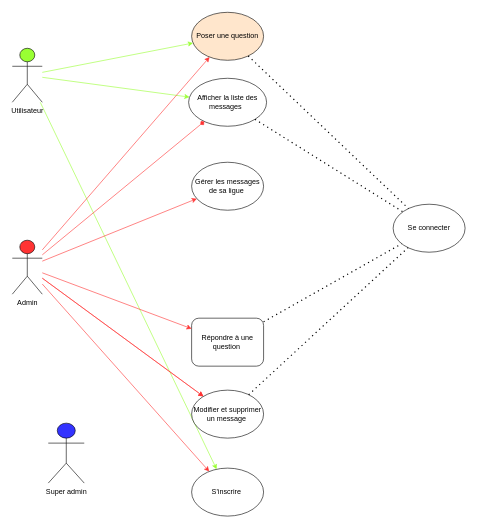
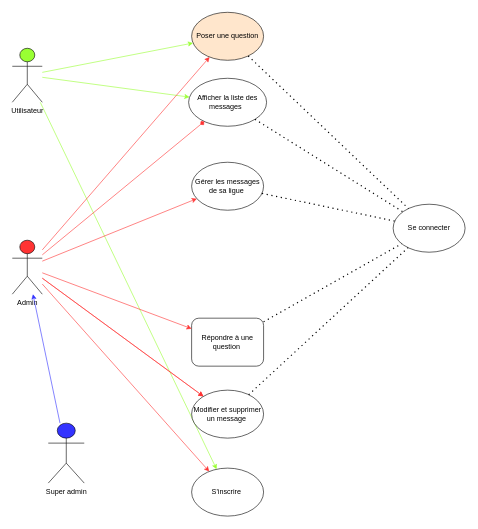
  <mxCell id="0" />
  <mxCell id="1" parent="0" />
  <mxCell id="2" value="Utilisateur" style="shape=umlActor;verticalLabelPosition=bottom;verticalAlign=top;html=1;outlineConnect=0;fillColor=#99FF33;" vertex="1" parent="1"><mxGeometry x="20" y="80" width="50" height="90" as="geometry" /></mxCell>
  <mxCell id="3" value="Admin" style="shape=umlActor;verticalLabelPosition=bottom;verticalAlign=top;html=1;outlineConnect=0;fillColor=#FF3333;" vertex="1" parent="1"><mxGeometry x="20" y="400" width="50" height="90" as="geometry" /></mxCell>
  <mxCell id="4" value="Super admin" style="shape=umlActor;verticalLabelPosition=bottom;verticalAlign=top;html=1;outlineConnect=0;fillColor=#3333FF;" vertex="1" parent="1"><mxGeometry x="80" y="705" width="60" height="100" as="geometry" /></mxCell>
  <mxCell id="5" value="S'inscrire&amp;nbsp;" style="ellipse;whiteSpace=wrap;html=1;" vertex="1" parent="1"><mxGeometry x="319" y="780" width="120" height="80" as="geometry" /></mxCell>
  <mxCell id="6" value="" style="endArrow=classic;html=1;rounded=0;strokeColor=#99FF33;" edge="1" parent="1" source="2" target="5"><mxGeometry width="50" height="50" relative="1" as="geometry"><mxPoint x="385" y="530" as="sourcePoint" /><mxPoint x="435" y="480" as="targetPoint" /></mxGeometry></mxCell>
  <mxCell id="7" value="Se connecter" style="ellipse;whiteSpace=wrap;html=1;" vertex="1" parent="1"><mxGeometry x="655" y="340" width="120" height="80" as="geometry" /></mxCell>
  <mxCell id="8" style="edgeStyle=orthogonalEdgeStyle;rounded=0;orthogonalLoop=1;jettySize=auto;html=1;exitX=0.5;exitY=1;exitDx=0;exitDy=0;" edge="1" parent="1" source="7" target="7"><mxGeometry relative="1" as="geometry" /></mxCell>
  <mxCell id="9" value="Afficher la liste des messages&amp;nbsp;&amp;nbsp;" style="ellipse;whiteSpace=wrap;html=1;" vertex="1" parent="1"><mxGeometry x="314" y="130" width="130" height="80" as="geometry" /></mxCell>
  <mxCell id="10" value="Poser une question" style="ellipse;whiteSpace=wrap;html=1;fillColor=#ffe6cc;" vertex="1" parent="1"><mxGeometry x="319" y="20" width="120" height="80" as="geometry" /></mxCell>
  <mxCell id="11" value="" style="endArrow=classic;html=1;rounded=0;strokeColor=#FF3333;" edge="1" parent="1" source="3" target="5"><mxGeometry width="50" height="50" relative="1" as="geometry"><mxPoint x="115" y="570" as="sourcePoint" /><mxPoint x="435" y="480" as="targetPoint" /></mxGeometry></mxCell>
  <mxCell id="12" value="" style="endArrow=classic;html=1;rounded=0;strokeColor=#99FF33;" edge="1" parent="1" source="2" target="9"><mxGeometry width="50" height="50" relative="1" as="geometry"><mxPoint x="385" y="530" as="sourcePoint" /><mxPoint x="435" y="480" as="targetPoint" /></mxGeometry></mxCell>
  <mxCell id="13" value="" style="endArrow=classic;html=1;rounded=0;strokeColor=#99FF33;" edge="1" parent="1" source="2" target="10"><mxGeometry width="50" height="50" relative="1" as="geometry"><mxPoint x="385" y="530" as="sourcePoint" /><mxPoint x="435" y="480" as="targetPoint" /></mxGeometry></mxCell>
  <mxCell id="14" value="" style="endArrow=diamond;html=1;rounded=0;strokeColor=#FF3333;" edge="1" parent="1" source="3" target="9"><mxGeometry width="50" height="50" relative="1" as="geometry"><mxPoint x="385" y="530" as="sourcePoint" /><mxPoint x="435" y="480" as="targetPoint" /></mxGeometry></mxCell>
  <mxCell id="15" value="Répondre à une question&amp;nbsp;" style="whiteSpace=wrap;html=1;rounded=1;" vertex="1" parent="1"><mxGeometry x="319" y="530" width="120" height="80" as="geometry" /></mxCell>
  <mxCell id="16" value="" style="endArrow=classic;html=1;rounded=0;strokeColor=#FF3333;" edge="1" parent="1" source="3" target="15"><mxGeometry width="50" height="50" relative="1" as="geometry"><mxPoint x="385" y="530" as="sourcePoint" /><mxPoint x="435" y="480" as="targetPoint" /></mxGeometry></mxCell>
  <mxCell id="17" value="" style="endArrow=classic;html=1;rounded=0;strokeColor=#FF3333;" edge="1" parent="1" source="3" target="22"><mxGeometry width="50" height="50" relative="1" as="geometry"><mxPoint x="385" y="530" as="sourcePoint" /><mxPoint x="435" y="480" as="targetPoint" /></mxGeometry></mxCell>
  <mxCell id="18" value="Gérer les messages de sa ligue&amp;nbsp;" style="ellipse;whiteSpace=wrap;html=1;" vertex="1" parent="1"><mxGeometry x="319" y="270" width="120" height="80" as="geometry" /></mxCell>
  <mxCell id="19" value="" style="endArrow=classic;html=1;rounded=0;strokeColor=#FF3333;" edge="1" parent="1" source="3" target="18"><mxGeometry width="50" height="50" relative="1" as="geometry"><mxPoint x="385" y="530" as="sourcePoint" /><mxPoint x="435" y="480" as="targetPoint" /></mxGeometry></mxCell>
  <mxCell id="20" value="" style="endArrow=none;dashed=1;html=1;dashPattern=1 3;strokeWidth=2;rounded=0;" edge="1" parent="1" source="10" target="7"><mxGeometry width="50" height="50" relative="1" as="geometry"><mxPoint x="385" y="530" as="sourcePoint" /><mxPoint x="435" y="480" as="targetPoint" /></mxGeometry></mxCell>
  <mxCell id="21" value="" style="endArrow=classic;html=1;rounded=0;strokeColor=#FF3333;" edge="1" parent="1" source="3" target="22"><mxGeometry width="50" height="50" relative="1" as="geometry"><mxPoint x="70" y="462" as="sourcePoint" /><mxPoint x="522" y="762" as="targetPoint" /></mxGeometry></mxCell>
  <mxCell id="22" value="Modifier et supprimer un message&amp;nbsp;" style="ellipse;whiteSpace=wrap;html=1;" vertex="1" parent="1"><mxGeometry x="319" y="650" width="120" height="80" as="geometry" /></mxCell>
  <mxCell id="23" value="" style="endArrow=none;dashed=1;html=1;dashPattern=1 3;strokeWidth=2;rounded=0;" edge="1" parent="1" source="9" target="7"><mxGeometry width="50" height="50" relative="1" as="geometry"><mxPoint x="385" y="530" as="sourcePoint" /><mxPoint x="435" y="480" as="targetPoint" /></mxGeometry></mxCell>
+ <mxCell id="24" value="" style="endArrow=none;dashed=1;html=1;dashPattern=1 3;strokeWidth=2;rounded=0;" edge="1" parent="1" source="18" target="7"><mxGeometry width="50" height="50" relative="1" as="geometry"><mxPoint x="385" y="530" as="sourcePoint" /><mxPoint x="435" y="480" as="targetPoint" /></mxGeometry></mxCell>
  <mxCell id="25" value="" style="endArrow=none;dashed=1;html=1;dashPattern=1 3;strokeWidth=2;rounded=0;" edge="1" parent="1" source="15" target="7"><mxGeometry width="50" height="50" relative="1" as="geometry"><mxPoint x="385" y="530" as="sourcePoint" /><mxPoint x="435" y="480" as="targetPoint" /></mxGeometry></mxCell>
  <mxCell id="26" value="" style="endArrow=none;dashed=1;html=1;dashPattern=1 3;strokeWidth=2;rounded=0;" edge="1" parent="1" source="22" target="7"><mxGeometry width="50" height="50" relative="1" as="geometry"><mxPoint x="385" y="530" as="sourcePoint" /><mxPoint x="435" y="480" as="targetPoint" /></mxGeometry></mxCell>
+ <mxCell id="27" value="" style="endArrow=classic;html=1;rounded=0;strokeColor=#3333FF;" edge="1" parent="1" source="4" target="3"><mxGeometry width="50" height="50" relative="1" as="geometry"><mxPoint x="455" y="540" as="sourcePoint" /><mxPoint x="505" y="490" as="targetPoint" /></mxGeometry></mxCell>
  <mxCell id="28" value="" style="endArrow=classic;html=1;rounded=0;strokeColor=#FF3333;" edge="1" parent="1" source="3" target="10"><mxGeometry width="50" height="50" relative="1" as="geometry"><mxPoint x="65" y="340" as="sourcePoint" /><mxPoint x="115" y="290" as="targetPoint" /></mxGeometry></mxCell>
